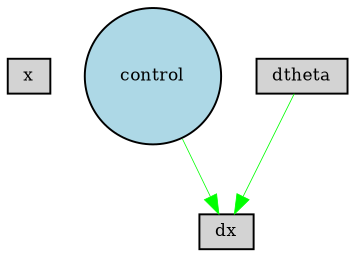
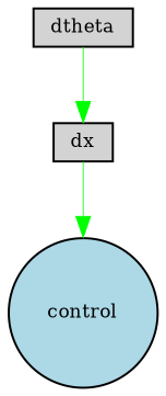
  digraph {
    node [fillcolor=lightgray fontsize=9 shape=box style=filled]
    edge [color=green style=solid]
-   x [height=0.2 width=0.2]
    dx [height=0.2 width=0.2]
    control [fillcolor=lightblue height=0.2 shape=circle width=0.2]
    dtheta [height=0.2 width=0.2]
-   control -> dx [penwidth=0.39459467658881653]
+   dx -> control [penwidth=0.39459467658881653]
    dtheta -> dx [penwidth=0.4138117935669283]
  }
